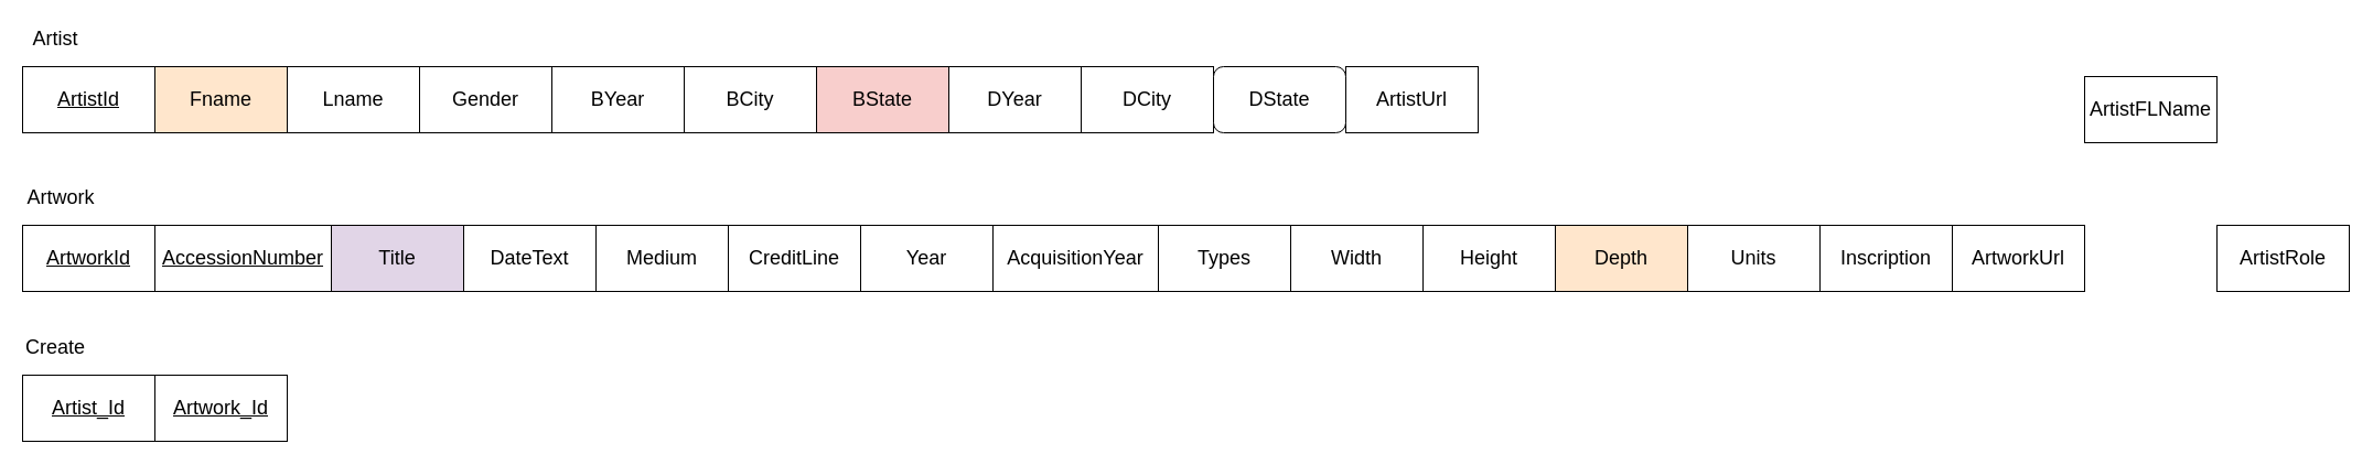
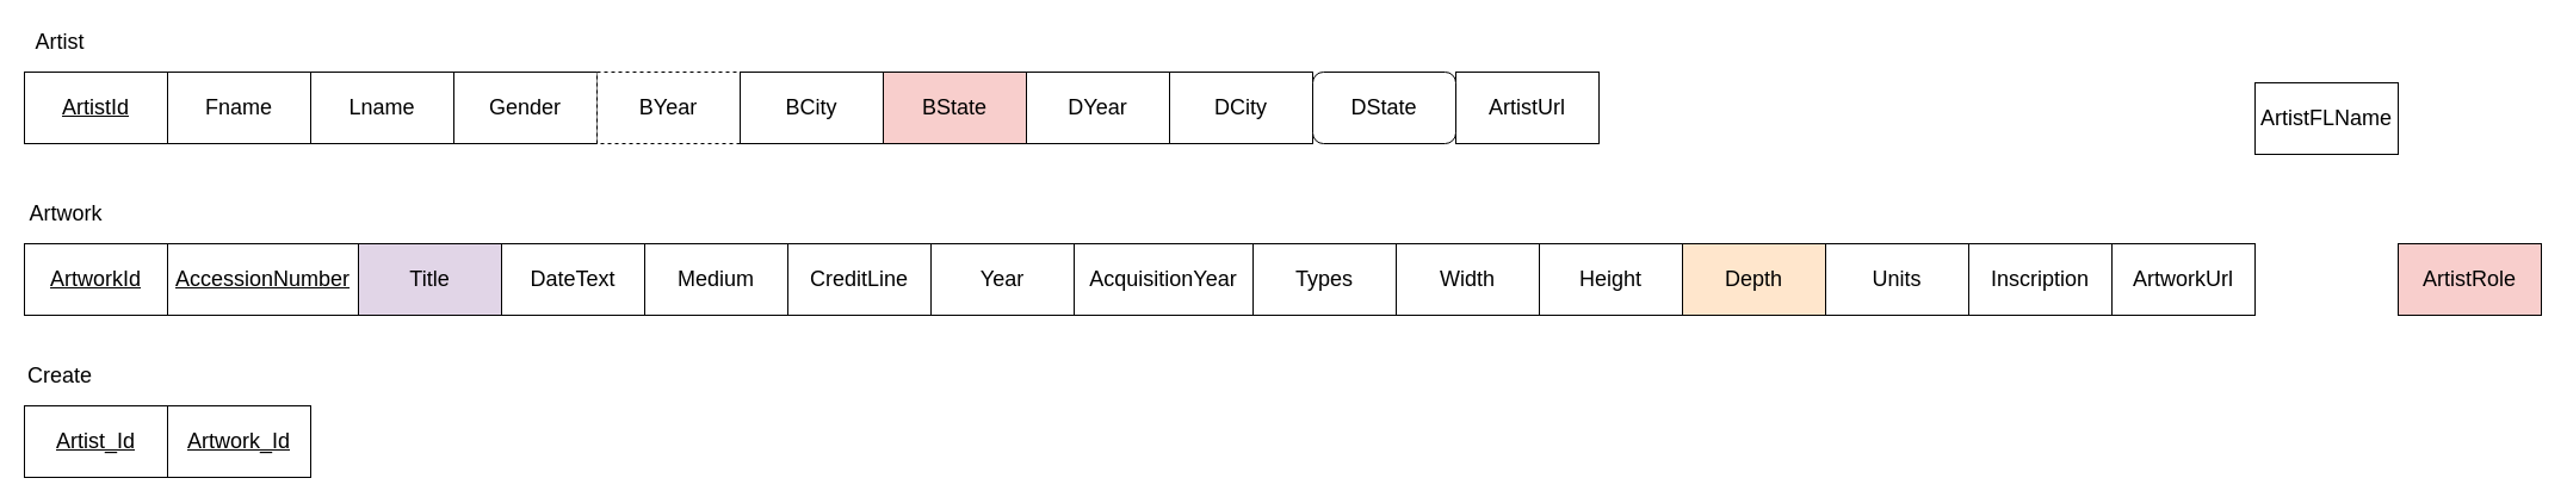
  <mxCell id="0" />
  <mxCell id="1" parent="0" />
  <mxCell id="2" value="&lt;font style=&quot;font-size: 18px;&quot;&gt;&lt;u&gt;ArtistId&lt;/u&gt;&lt;/font&gt;" style="rounded=0;whiteSpace=wrap;html=1;" vertex="1" parent="1"><mxGeometry x="20" y="60" width="120" height="60" as="geometry" /></mxCell>
- <mxCell id="3" value="&lt;font style=&quot;font-size: 18px;&quot;&gt;Fname&lt;/font&gt;" style="rounded=0;whiteSpace=wrap;html=1;fillColor=#ffe6cc;" vertex="1" parent="1"><mxGeometry x="140" y="60" width="120" height="60" as="geometry" /></mxCell>
+ <mxCell id="3" value="&lt;font style=&quot;font-size: 18px;&quot;&gt;Fname&lt;/font&gt;" style="rounded=0;whiteSpace=wrap;html=1;" vertex="1" parent="1"><mxGeometry x="140" y="60" width="120" height="60" as="geometry" /></mxCell>
  <mxCell id="4" value="Artist" style="text;html=1;strokeColor=none;fillColor=none;align=center;verticalAlign=middle;whiteSpace=wrap;rounded=0;fontSize=18;" vertex="1" parent="1"><mxGeometry x="20" y="20" width="60" height="30" as="geometry" /></mxCell>
  <mxCell id="5" value="&lt;font style=&quot;font-size: 18px;&quot;&gt;Lname&lt;/font&gt;" style="rounded=0;whiteSpace=wrap;html=1;" vertex="1" parent="1"><mxGeometry x="260" y="60" width="120" height="60" as="geometry" /></mxCell>
  <mxCell id="6" value="&lt;font style=&quot;font-size: 18px;&quot;&gt;Gender&lt;/font&gt;" style="rounded=0;whiteSpace=wrap;html=1;" vertex="1" parent="1"><mxGeometry x="380" y="60" width="120" height="60" as="geometry" /></mxCell>
  <mxCell id="7" value="&lt;font style=&quot;font-size: 18px;&quot;&gt;ArtistUrl&lt;/font&gt;" style="rounded=0;whiteSpace=wrap;html=1;" vertex="1" parent="1"><mxGeometry x="1220" y="60" width="120" height="60" as="geometry" /></mxCell>
- <mxCell id="8" value="&lt;font style=&quot;font-size: 18px;&quot;&gt;BYear&lt;/font&gt;" style="rounded=0;whiteSpace=wrap;html=1;" vertex="1" parent="1"><mxGeometry x="500" y="60" width="120" height="60" as="geometry" /></mxCell>
+ <mxCell id="8" value="&lt;font style=&quot;font-size: 18px;&quot;&gt;BYear&lt;/font&gt;" style="rounded=0;whiteSpace=wrap;html=1;dashed=1;" vertex="1" parent="1"><mxGeometry x="500" y="60" width="120" height="60" as="geometry" /></mxCell>
  <mxCell id="9" value="&lt;font style=&quot;font-size: 18px;&quot;&gt;BCity&lt;/font&gt;" style="rounded=0;whiteSpace=wrap;html=1;" vertex="1" parent="1"><mxGeometry x="620" y="60" width="120" height="60" as="geometry" /></mxCell>
  <mxCell id="10" value="&lt;font style=&quot;font-size: 18px;&quot;&gt;BState&lt;/font&gt;" style="rounded=0;whiteSpace=wrap;html=1;fillColor=#f8cecc;" vertex="1" parent="1"><mxGeometry x="740" y="60" width="120" height="60" as="geometry" /></mxCell>
  <mxCell id="11" value="&lt;font style=&quot;font-size: 18px;&quot;&gt;DYear&lt;/font&gt;" style="rounded=0;whiteSpace=wrap;html=1;" vertex="1" parent="1"><mxGeometry x="860" y="60" width="120" height="60" as="geometry" /></mxCell>
  <mxCell id="12" value="&lt;font style=&quot;font-size: 18px;&quot;&gt;DCity&lt;/font&gt;" style="rounded=0;whiteSpace=wrap;html=1;" vertex="1" parent="1"><mxGeometry x="980" y="60" width="120" height="60" as="geometry" /></mxCell>
  <mxCell id="13" value="&lt;font style=&quot;font-size: 18px;&quot;&gt;DState&lt;/font&gt;" style="whiteSpace=wrap;html=1;rounded=1;" vertex="1" parent="1"><mxGeometry x="1100" y="60" width="120" height="60" as="geometry" /></mxCell>
  <mxCell id="14" value="&lt;font style=&quot;font-size: 18px;&quot;&gt;&lt;u&gt;ArtworkId&lt;/u&gt;&lt;/font&gt;" style="rounded=0;whiteSpace=wrap;html=1;" vertex="1" parent="1"><mxGeometry x="20" y="204" width="120" height="60" as="geometry" /></mxCell>
  <mxCell id="15" value="&lt;font style=&quot;font-size: 18px;&quot;&gt;Title&lt;/font&gt;" style="rounded=0;whiteSpace=wrap;html=1;fillColor=#e1d5e7;" vertex="1" parent="1"><mxGeometry x="300" y="204" width="120" height="60" as="geometry" /></mxCell>
  <mxCell id="16" value="Artwork" style="text;html=1;strokeColor=none;fillColor=none;align=center;verticalAlign=middle;whiteSpace=wrap;rounded=0;fontSize=18;" vertex="1" parent="1"><mxGeometry x="20" y="164" width="70" height="30" as="geometry" /></mxCell>
  <mxCell id="17" value="&lt;font style=&quot;font-size: 18px;&quot;&gt;DateText&lt;/font&gt;" style="rounded=0;whiteSpace=wrap;html=1;" vertex="1" parent="1"><mxGeometry x="420" y="204" width="120" height="60" as="geometry" /></mxCell>
  <mxCell id="18" value="&lt;font style=&quot;font-size: 18px;&quot;&gt;Medium&lt;/font&gt;" style="rounded=0;whiteSpace=wrap;html=1;" vertex="1" parent="1"><mxGeometry x="540" y="204" width="120" height="60" as="geometry" /></mxCell>
  <mxCell id="19" value="&lt;font style=&quot;font-size: 18px;&quot;&gt;&lt;u style=&quot;&quot;&gt;AccessionNumber&lt;/u&gt;&lt;/font&gt;" style="rounded=0;whiteSpace=wrap;html=1;" vertex="1" parent="1"><mxGeometry x="140" y="204" width="160" height="60" as="geometry" /></mxCell>
  <mxCell id="20" value="&lt;font style=&quot;font-size: 18px;&quot;&gt;CreditLine&lt;/font&gt;" style="rounded=0;whiteSpace=wrap;html=1;" vertex="1" parent="1"><mxGeometry x="660" y="204" width="120" height="60" as="geometry" /></mxCell>
  <mxCell id="21" value="&lt;span style=&quot;font-size: 18px;&quot;&gt;Year&lt;/span&gt;" style="rounded=0;whiteSpace=wrap;html=1;" vertex="1" parent="1"><mxGeometry x="780" y="204" width="120" height="60" as="geometry" /></mxCell>
  <mxCell id="22" value="&lt;font style=&quot;font-size: 18px;&quot;&gt;AcquisitionYear&lt;/font&gt;" style="rounded=0;whiteSpace=wrap;html=1;" vertex="1" parent="1"><mxGeometry x="900" y="204" width="150" height="60" as="geometry" /></mxCell>
  <mxCell id="23" value="&lt;font style=&quot;font-size: 18px;&quot;&gt;Types&lt;/font&gt;" style="rounded=0;whiteSpace=wrap;html=1;" vertex="1" parent="1"><mxGeometry x="1050" y="204" width="120" height="60" as="geometry" /></mxCell>
  <mxCell id="24" value="&lt;font style=&quot;font-size: 18px;&quot;&gt;Width&lt;/font&gt;" style="rounded=0;whiteSpace=wrap;html=1;" vertex="1" parent="1"><mxGeometry x="1170" y="204" width="120" height="60" as="geometry" /></mxCell>
  <mxCell id="25" value="&lt;font style=&quot;font-size: 18px;&quot;&gt;Height&lt;/font&gt;" style="rounded=0;whiteSpace=wrap;html=1;" vertex="1" parent="1"><mxGeometry x="1290" y="204" width="120" height="60" as="geometry" /></mxCell>
  <mxCell id="26" value="&lt;font style=&quot;font-size: 18px;&quot;&gt;Depth&lt;/font&gt;" style="rounded=0;whiteSpace=wrap;html=1;fillColor=#ffe6cc;" vertex="1" parent="1"><mxGeometry x="1410" y="204" width="120" height="60" as="geometry" /></mxCell>
  <mxCell id="27" value="&lt;font style=&quot;font-size: 18px;&quot;&gt;Units&lt;/font&gt;" style="rounded=0;whiteSpace=wrap;html=1;" vertex="1" parent="1"><mxGeometry x="1530" y="204" width="120" height="60" as="geometry" /></mxCell>
  <mxCell id="28" value="&lt;font style=&quot;font-size: 18px;&quot;&gt;Inscription&lt;/font&gt;" style="rounded=0;whiteSpace=wrap;html=1;" vertex="1" parent="1"><mxGeometry x="1650" y="204" width="120" height="60" as="geometry" /></mxCell>
  <mxCell id="29" value="&lt;font style=&quot;font-size: 18px;&quot;&gt;ArtworkUrl&lt;/font&gt;" style="rounded=0;whiteSpace=wrap;html=1;" vertex="1" parent="1"><mxGeometry x="1770" y="204" width="120" height="60" as="geometry" /></mxCell>
  <mxCell id="30" value="&lt;font style=&quot;font-size: 18px;&quot;&gt;ArtistFLName&lt;/font&gt;" style="rounded=0;whiteSpace=wrap;html=1;" vertex="1" parent="1"><mxGeometry x="1890" y="69" width="120" height="60" as="geometry" /></mxCell>
- <mxCell id="31" value="&lt;font style=&quot;font-size: 18px;&quot;&gt;ArtistRole&lt;/font&gt;" style="rounded=0;whiteSpace=wrap;html=1;" vertex="1" parent="1"><mxGeometry x="2010" y="204" width="120" height="60" as="geometry" /></mxCell>
+ <mxCell id="31" value="&lt;font style=&quot;font-size: 18px;&quot;&gt;ArtistRole&lt;/font&gt;" style="rounded=0;whiteSpace=wrap;html=1;fillColor=#f8cecc;" vertex="1" parent="1"><mxGeometry x="2010" y="204" width="120" height="60" as="geometry" /></mxCell>
  <mxCell id="32" value="&lt;font style=&quot;font-size: 18px;&quot;&gt;&lt;u&gt;Artist_Id&lt;/u&gt;&lt;/font&gt;" style="rounded=0;whiteSpace=wrap;html=1;" vertex="1" parent="1"><mxGeometry x="20" y="340" width="120" height="60" as="geometry" /></mxCell>
  <mxCell id="33" value="Create" style="text;html=1;strokeColor=none;fillColor=none;align=center;verticalAlign=middle;whiteSpace=wrap;rounded=0;fontSize=18;" vertex="1" parent="1"><mxGeometry x="20" y="300" width="60" height="30" as="geometry" /></mxCell>
  <mxCell id="34" value="&lt;font style=&quot;font-size: 18px;&quot;&gt;&lt;u&gt;Artwork_Id&lt;/u&gt;&lt;/font&gt;" style="rounded=0;whiteSpace=wrap;html=1;" vertex="1" parent="1"><mxGeometry x="140" y="340" width="120" height="60" as="geometry" /></mxCell>
